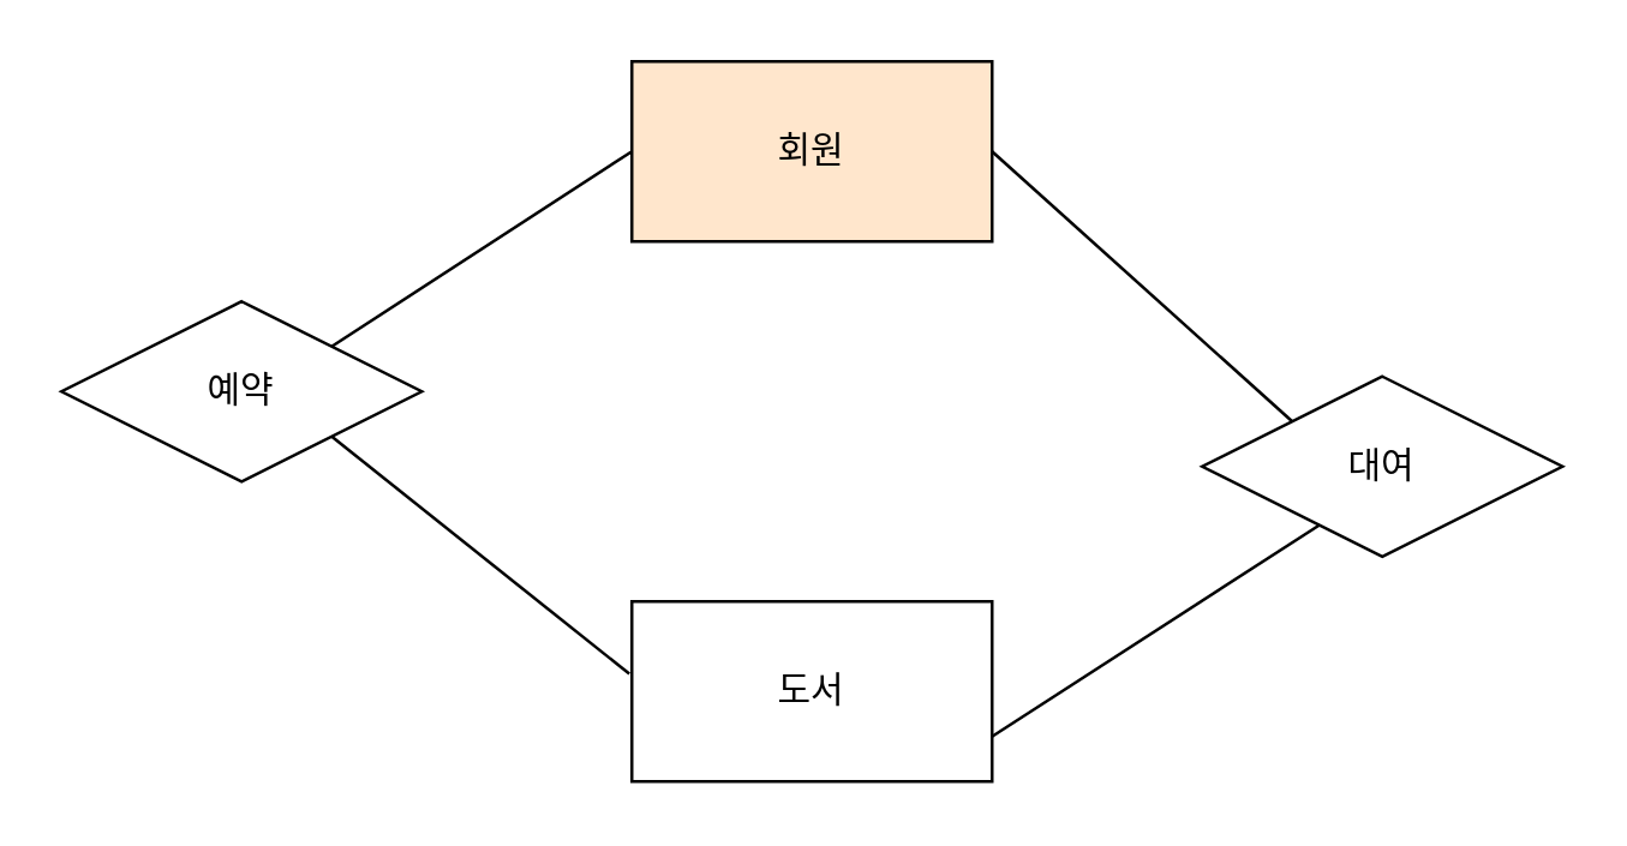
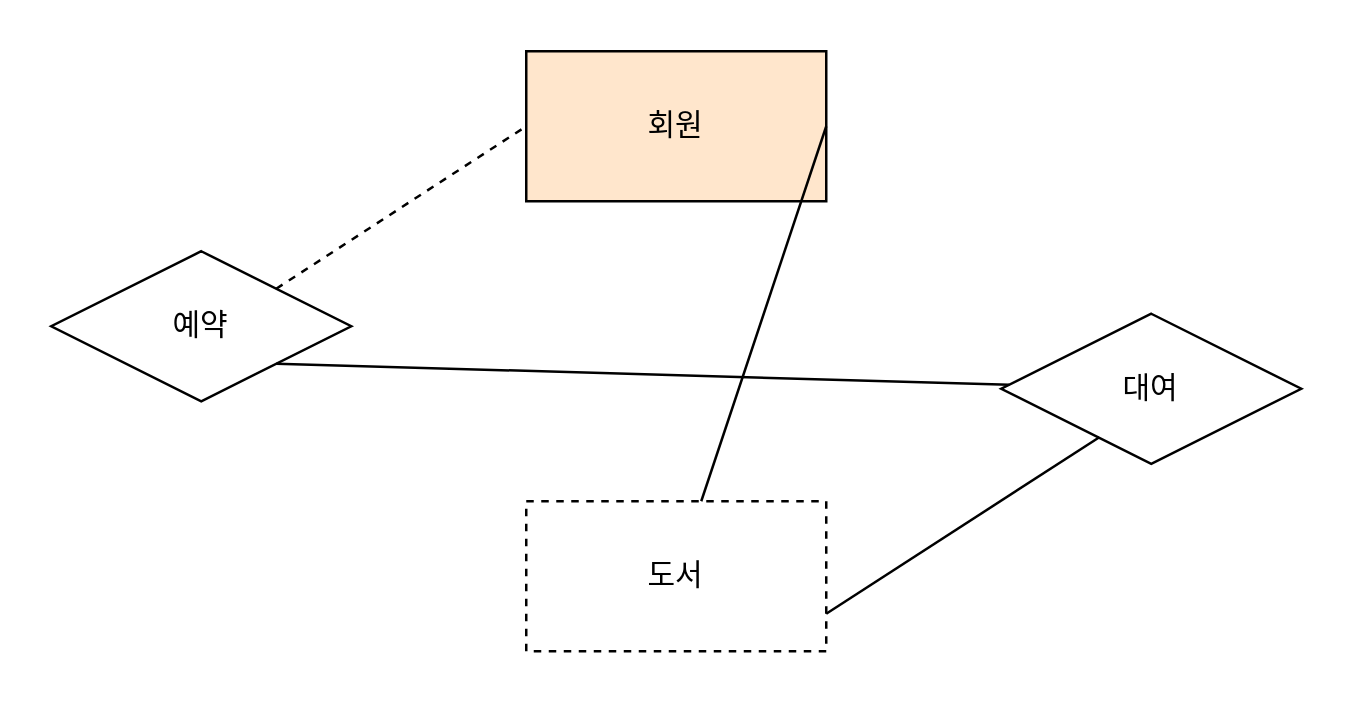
  <mxCell id="0" />
  <mxCell id="1" parent="0" />
  <mxCell id="2" value="예약" style="shape=rhombus;perimeter=rhombusPerimeter;whiteSpace=wrap;html=1;align=center;" vertex="1" parent="1"><mxGeometry x="20" y="100" width="120" height="60" as="geometry" /></mxCell>
  <mxCell id="3" value="회원" style="whiteSpace=wrap;html=1;fillColor=#ffe6cc;" vertex="1" parent="1"><mxGeometry x="210" y="20" width="120" height="60" as="geometry" /></mxCell>
- <mxCell id="4" value="도서" style="whiteSpace=wrap;html=1;" vertex="1" parent="1"><mxGeometry x="210" y="200" width="120" height="60" as="geometry" /></mxCell>
+ <mxCell id="4" value="도서" style="whiteSpace=wrap;html=1;dashed=1;" vertex="1" parent="1"><mxGeometry x="210" y="200" width="120" height="60" as="geometry" /></mxCell>
  <mxCell id="5" value="대여" style="shape=rhombus;perimeter=rhombusPerimeter;whiteSpace=wrap;html=1;align=center;" vertex="1" parent="1"><mxGeometry x="400" y="125" width="120" height="60" as="geometry" /></mxCell>
- <mxCell id="6" value="" style="endArrow=none;html=1;rounded=0;entryX=0;entryY=0.5;entryDx=0;entryDy=0;exitX=1;exitY=0;exitDx=0;exitDy=0;" edge="1" parent="1" source="2" target="3"><mxGeometry relative="1" as="geometry"><mxPoint x="50" y="340" as="sourcePoint" /><mxPoint x="210" y="340" as="targetPoint" /></mxGeometry></mxCell>
- <mxCell id="7" value="" style="endArrow=none;html=1;rounded=0;entryX=-0.007;entryY=0.402;entryDx=0;entryDy=0;exitX=1;exitY=1;exitDx=0;exitDy=0;entryPerimeter=0;" edge="1" parent="1" source="2" target="4"><mxGeometry relative="1" as="geometry"><mxPoint x="120" y="125" as="sourcePoint" /><mxPoint x="220" y="60" as="targetPoint" /></mxGeometry></mxCell>
+ <mxCell id="6" value="" style="endArrow=none;html=1;rounded=0;entryX=0;entryY=0.5;entryDx=0;entryDy=0;exitX=1;exitY=0;exitDx=0;exitDy=0;dashed=1;" edge="1" parent="1" source="2" target="3"><mxGeometry relative="1" as="geometry"><mxPoint x="50" y="340" as="sourcePoint" /><mxPoint x="210" y="340" as="targetPoint" /></mxGeometry></mxCell>
+ <mxCell id="7" value="" style="endArrow=none;html=1;rounded=0;exitX=1;exitY=1;exitDx=0;exitDy=0;" edge="1" parent="1" source="2" target="5"><mxGeometry relative="1" as="geometry"><mxPoint x="120" y="125" as="sourcePoint" /><mxPoint x="220" y="60" as="targetPoint" /></mxGeometry></mxCell>
  <mxCell id="8" value="" style="endArrow=none;html=1;rounded=0;entryX=0.327;entryY=0.823;entryDx=0;entryDy=0;exitX=1;exitY=0.75;exitDx=0;exitDy=0;entryPerimeter=0;" edge="1" parent="1" source="4" target="5"><mxGeometry relative="1" as="geometry"><mxPoint x="120" y="155" as="sourcePoint" /><mxPoint x="219.16" y="234.12" as="targetPoint" /></mxGeometry></mxCell>
- <mxCell id="9" value="" style="endArrow=none;html=1;rounded=0;entryX=0;entryY=0;entryDx=0;entryDy=0;exitX=1;exitY=0.5;exitDx=0;exitDy=0;" edge="1" parent="1" source="3" target="5"><mxGeometry relative="1" as="geometry"><mxPoint x="340" y="255" as="sourcePoint" /><mxPoint x="450" y="155" as="targetPoint" /></mxGeometry></mxCell>
+ <mxCell id="9" value="" style="endArrow=none;html=1;rounded=0;exitX=1;exitY=0.5;exitDx=0;exitDy=0;" edge="1" parent="1" source="3" target="4"><mxGeometry relative="1" as="geometry"><mxPoint x="340" y="255" as="sourcePoint" /><mxPoint x="450" y="155" as="targetPoint" /></mxGeometry></mxCell>
